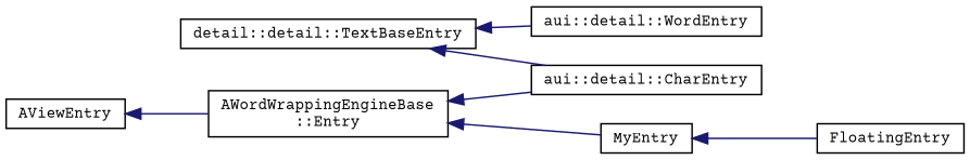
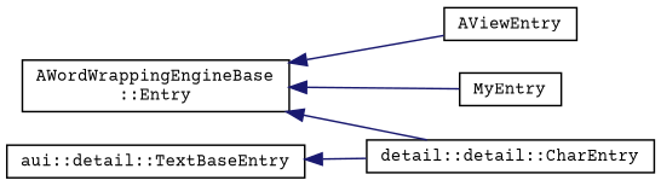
  digraph {
    fontname="Courier Prime"
    rankdir=LR
    node [color=black fillcolor=white fontname="Courier Prime" fontsize=10 shape=record style=filled]
    edge [color=midnightblue dir=back fontname="Courier Prime" fontsize=10 labelfontname=Helvetica labelfontsize=10 style=solid]
    n1 [height=0.2 label="AWordWrappingEngineBase\l::Entry" width=0.4]
    n2 [height=0.2 label=AViewEntry width=0.4]
    n3 [height=0.2 label=MyEntry width=0.4]
-   n4 [height=0.2 label="aui::detail::CharEntry" width=0.4]
-   n5 [height=0.2 label=FloatingEntry width=0.4]
-   n6 [height=0.2 label="detail::detail::TextBaseEntry" width=0.4]
-   n7 [height=0.2 label="aui::detail::WordEntry" width=0.4]
-   n2 -> n1
+   n4 [height=0.2 label="detail::detail::CharEntry" width=0.4]
+   n6 [height=0.2 label="aui::detail::TextBaseEntry" width=0.4]
+   n1 -> n2
    n1 -> n3
    n1 -> n4
-   n3 -> n5
    n6 -> n4
-   n6 -> n7
  }
